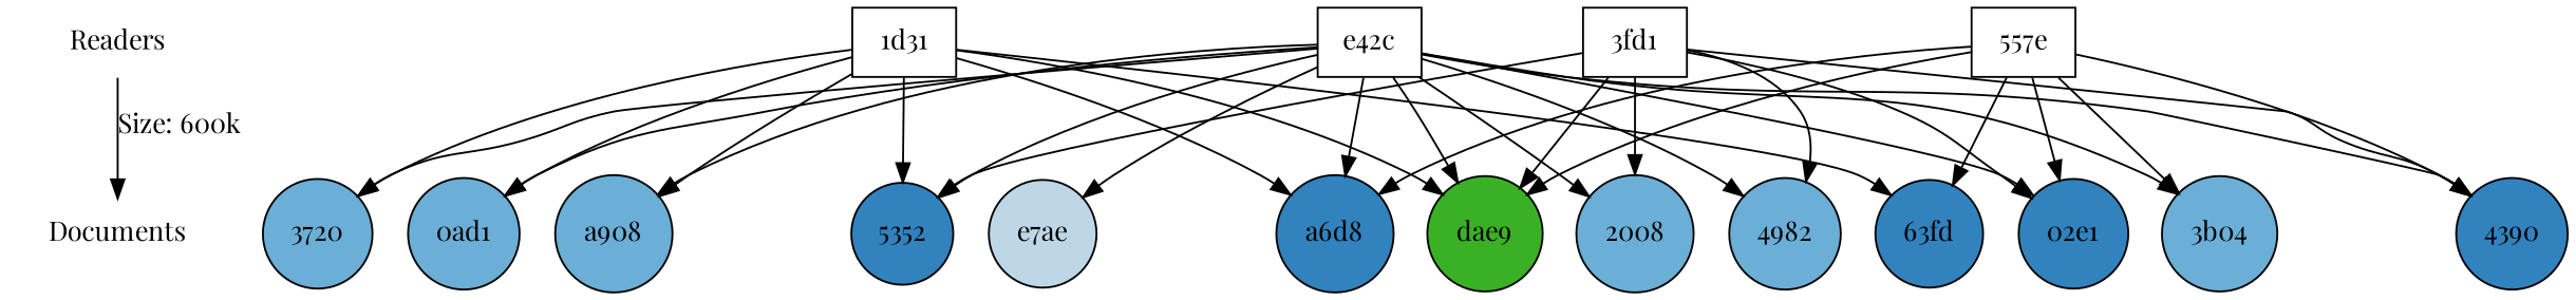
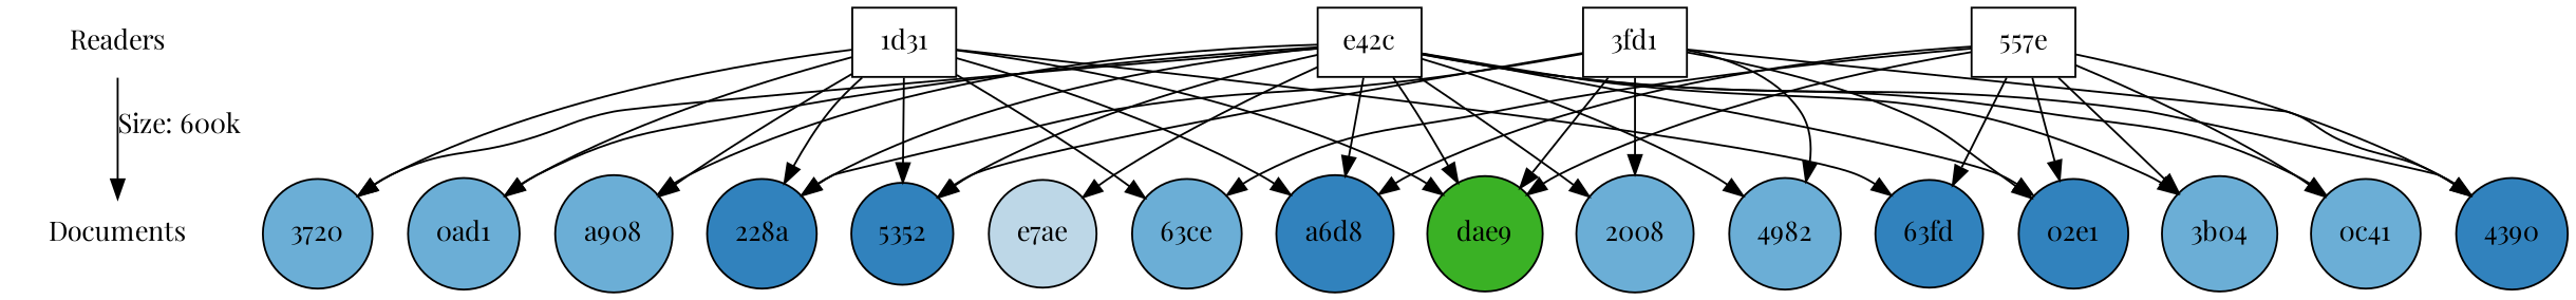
  digraph {
    fontname="Playfair Display"
    node [fontname="Playfair Display" fillcolor="/blues5/3" shape=circle style=filled]
    edge [fontname="Playfair Display"]
    Readers [color=white fillcolor="" shape="" style=""]
    Documents [color=white fillcolor="" shape="" style=""]
    dae9 [fillcolor="#3ab125"]
    e42c [shape=box fillcolor="" style=""]
    3720
    a908
    "0ad1"
+   "0c41"
    2008
    "02e1" [fillcolor="/blues5/4"]
    e7ae [fillcolor="/blues5/2"]
    4982
    4390 [fillcolor="/blues5/4"]
    5352 [fillcolor="/blues5/4"]
    a6d8 [fillcolor="/blues5/4"]
    "3b04"
+   "228a" [fillcolor="/blues5/4"]
    "63fd" [fillcolor="/blues5/4"]
    "557e" [shape=box fillcolor="" style=""]
+   "63ce"
    n21 [label="3fd1" shape=box fillcolor="" style=""]
    "1d31" [shape=box fillcolor="" style=""]
    Readers -> Documents [label="Size: 600k"]
    e42c -> dae9
    e42c -> 3720
    e42c -> a908
    e42c -> "0ad1"
+   e42c -> "0c41"
    e42c -> 2008
    e42c -> "02e1"
    e42c -> e7ae
    e42c -> 4982
    e42c -> 4390
    e42c -> 5352
    e42c -> a6d8
    e42c -> "3b04"
+   e42c -> "228a"
    "557e" -> dae9
+   "557e" -> "0c41"
    "557e" -> "02e1"
    "557e" -> 4390
    "557e" -> a6d8
    "557e" -> "3b04"
    "557e" -> "63fd"
+   "557e" -> "63ce"
    n21 -> dae9
    n21 -> 2008
    n21 -> "02e1"
    n21 -> 4982
    n21 -> 4390
    n21 -> 5352
+   n21 -> "228a"
    "1d31" -> dae9
    "1d31" -> 3720
    "1d31" -> a908
    "1d31" -> "0ad1"
    "1d31" -> 5352
    "1d31" -> a6d8
+   "1d31" -> "228a"
    "1d31" -> "63fd"
+   "1d31" -> "63ce"
  }
